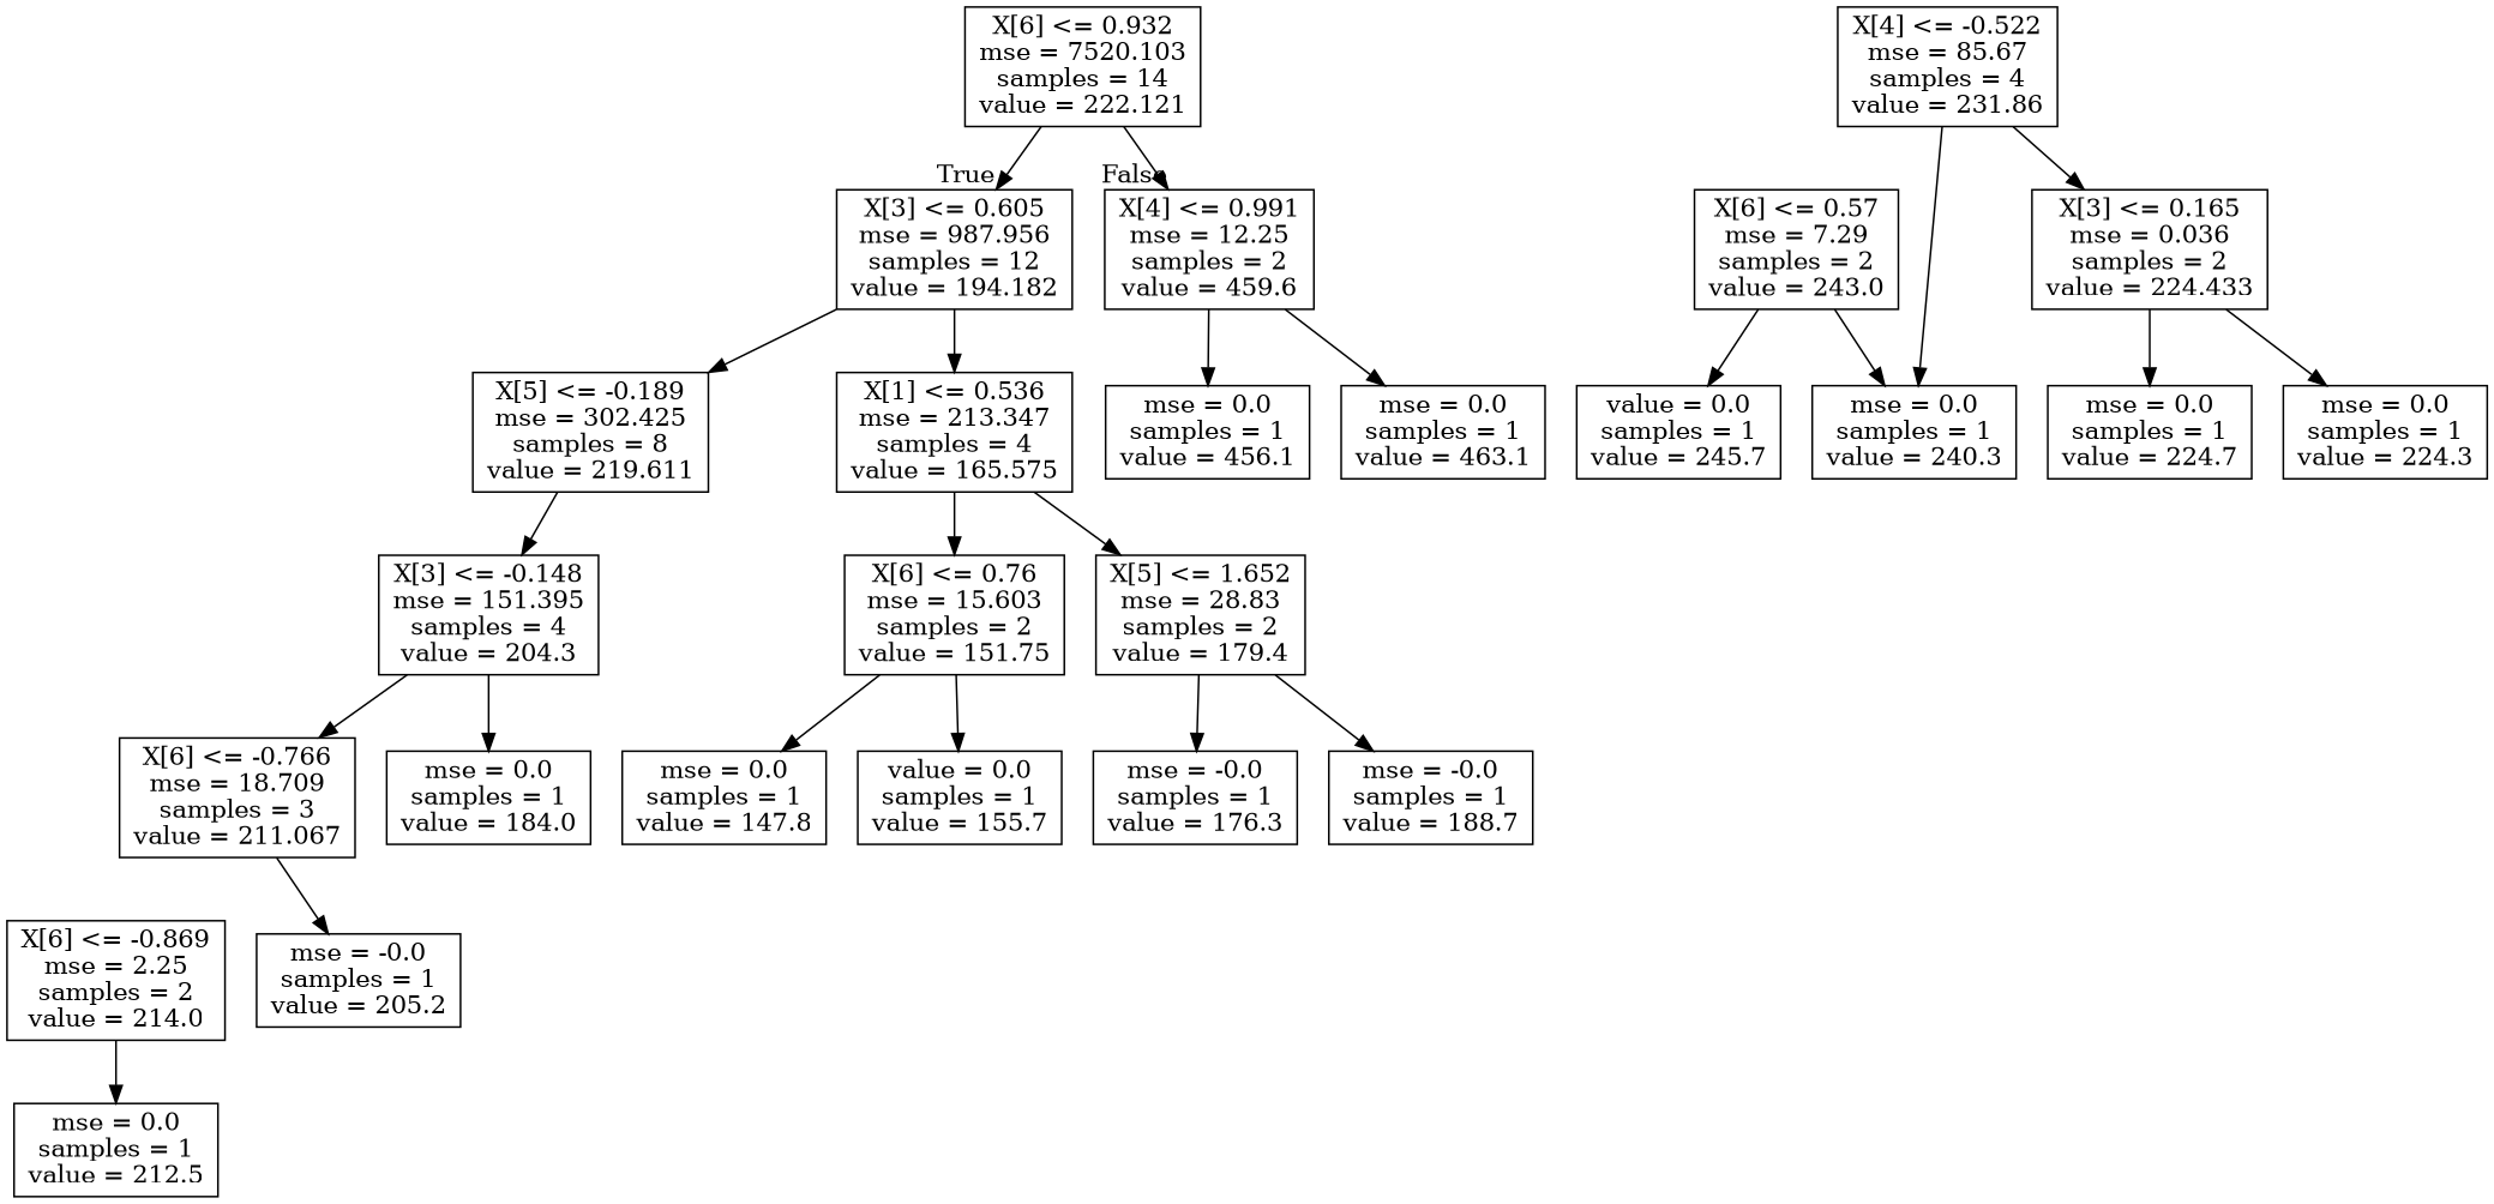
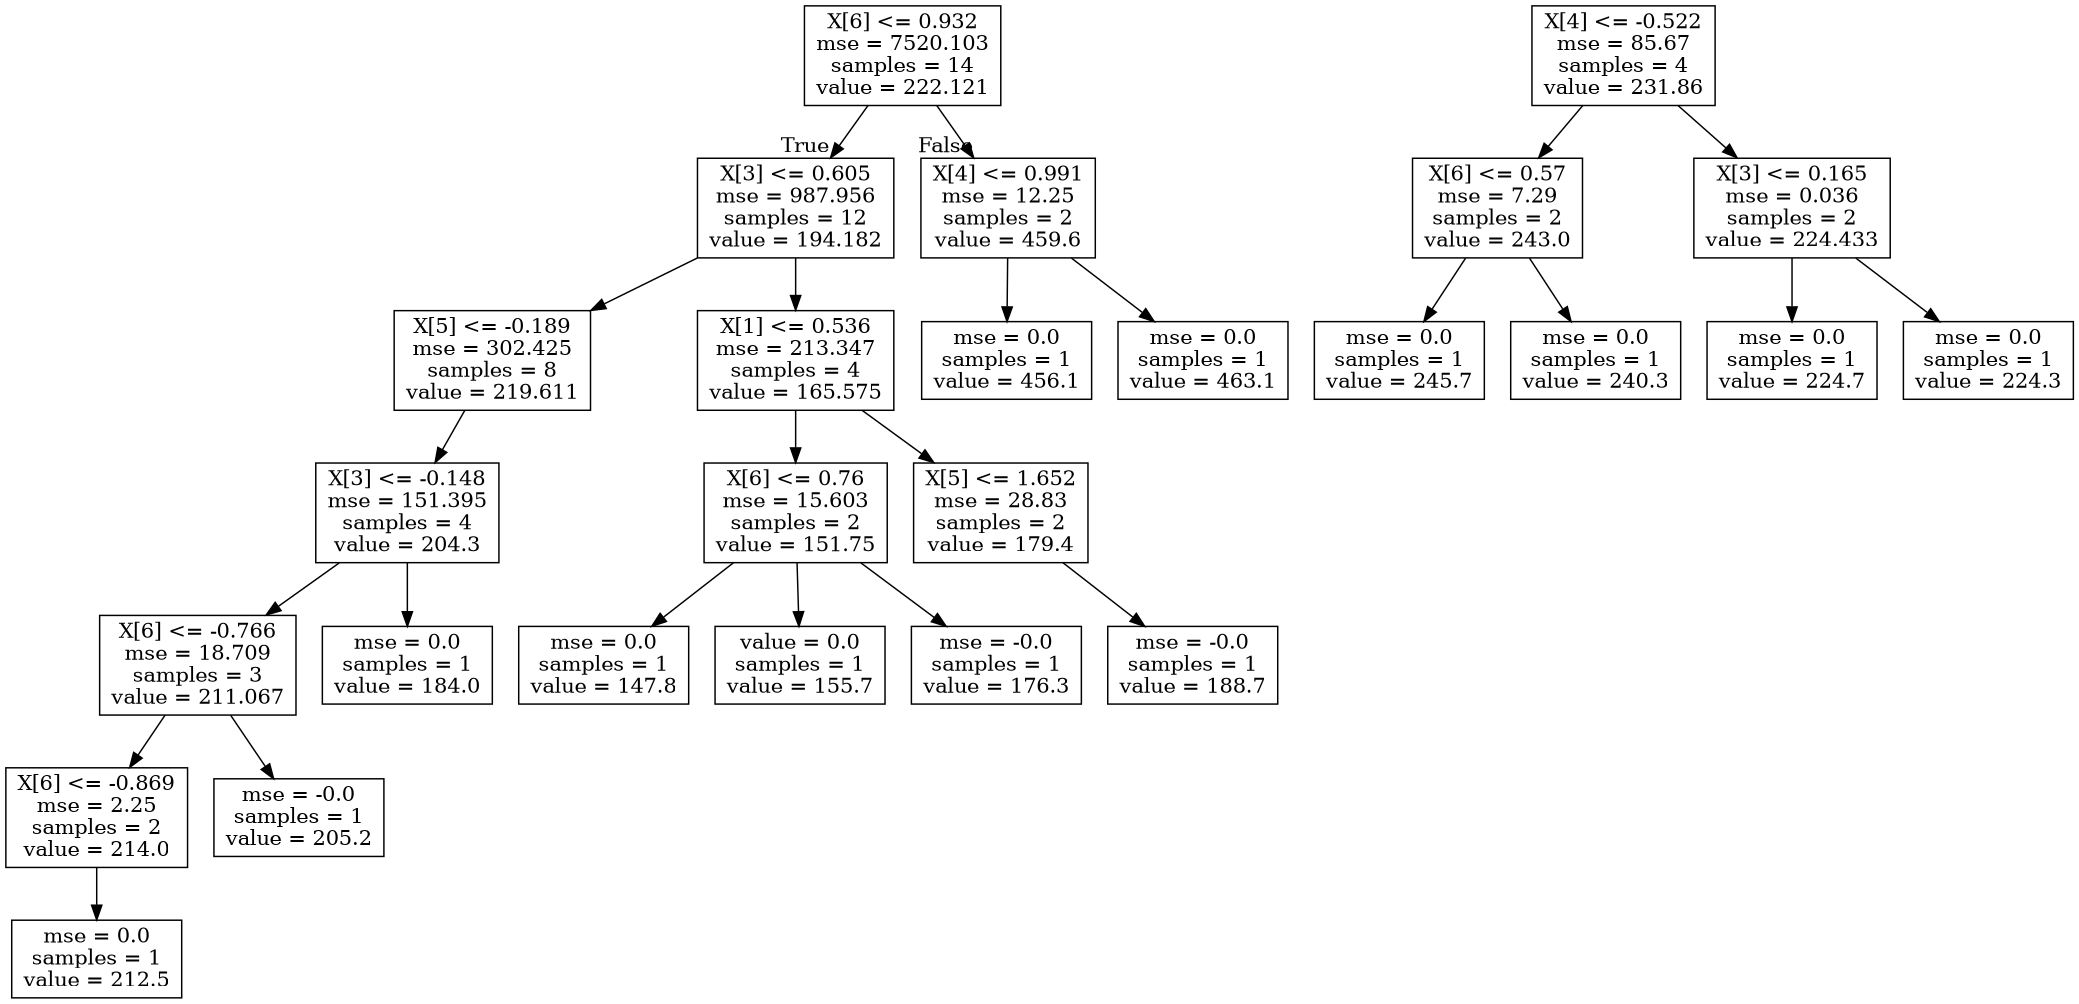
  digraph {
    node [shape=box]
    n1 [label="X[6] <= 0.932\nmse = 7520.103\nsamples = 14\nvalue = 222.121"]
    n2 [label="X[3] <= 0.605\nmse = 987.956\nsamples = 12\nvalue = 194.182"]
    n3 [label="X[4] <= 0.991\nmse = 12.25\nsamples = 2\nvalue = 459.6"]
    n4 [label="X[5] <= -0.189\nmse = 302.425\nsamples = 8\nvalue = 219.611"]
    n5 [label="X[1] <= 0.536\nmse = 213.347\nsamples = 4\nvalue = 165.575"]
    n6 [label="mse = 0.0\nsamples = 1\nvalue = 456.1"]
    n7 [label="mse = 0.0\nsamples = 1\nvalue = 463.1"]
    n8 [label="X[3] <= -0.148\nmse = 151.395\nsamples = 4\nvalue = 204.3"]
    n9 [label="X[6] <= 0.76\nmse = 15.603\nsamples = 2\nvalue = 151.75"]
    n10 [label="X[5] <= 1.652\nmse = 28.83\nsamples = 2\nvalue = 179.4"]
    n11 [label="X[6] <= -0.766\nmse = 18.709\nsamples = 3\nvalue = 211.067"]
    n12 [label="mse = 0.0\nsamples = 1\nvalue = 184.0"]
    n13 [label="X[4] <= -0.522\nmse = 85.67\nsamples = 4\nvalue = 231.86"]
    n14 [label="X[6] <= 0.57\nmse = 7.29\nsamples = 2\nvalue = 243.0"]
    n15 [label="X[3] <= 0.165\nmse = 0.036\nsamples = 2\nvalue = 224.433"]
    n16 [label="X[6] <= -0.869\nmse = 2.25\nsamples = 2\nvalue = 214.0"]
    n17 [label="mse = -0.0\nsamples = 1\nvalue = 205.2"]
    n18 [label="mse = 0.0\nsamples = 1\nvalue = 212.5"]
-   n19 [label="value = 0.0\nsamples = 1\nvalue = 245.7"]
+   n19 [label="mse = 0.0\nsamples = 1\nvalue = 245.7"]
    n20 [label="mse = 0.0\nsamples = 1\nvalue = 240.3"]
    n21 [label="mse = 0.0\nsamples = 1\nvalue = 224.7"]
    n22 [label="mse = 0.0\nsamples = 1\nvalue = 224.3"]
    n23 [label="mse = 0.0\nsamples = 1\nvalue = 147.8"]
    n24 [label="value = 0.0\nsamples = 1\nvalue = 155.7"]
    n25 [label="mse = -0.0\nsamples = 1\nvalue = 176.3"]
    n26 [label="mse = -0.0\nsamples = 1\nvalue = 188.7"]
    n1 -> n2 [headlabel=True labelangle=45 labeldistance=2.5]
    n1 -> n3 [headlabel=False labelangle=-45 labeldistance=2.5]
    n2 -> n4
    n2 -> n5
    n3 -> n6
    n3 -> n7
    n4 -> n8
    n5 -> n9
    n5 -> n10
    n8 -> n11
    n8 -> n12
    n9 -> n23
    n9 -> n24
-   n10 -> n25
+   n9 -> n25
    n10 -> n26
+   n11 -> n16
    n11 -> n17
-   n13 -> n20
+   n13 -> n14
    n13 -> n15
    n14 -> n19
    n14 -> n20
    n15 -> n21
    n15 -> n22
    n16 -> n18
  }
